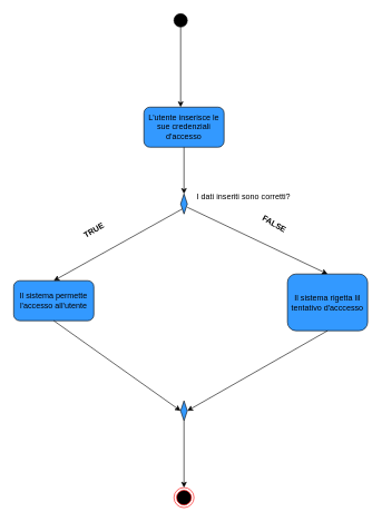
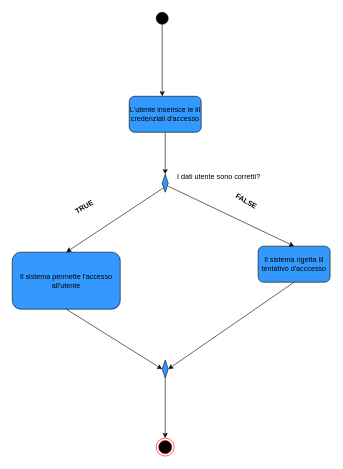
  <mxCell id="0" />
  <mxCell id="1" parent="0" />
  <mxCell id="2" value="" style="ellipse;html=1;shape=endState;fillColor=#000000;strokeColor=#ff0000;" vertex="1" parent="1"><mxGeometry x="260" y="730" width="30" height="30" as="geometry" /></mxCell>
  <mxCell id="3" value="" style="ellipse;whiteSpace=wrap;html=1;aspect=fixed;strokeColor=#000000;fillColor=#000000;" vertex="1" parent="1"><mxGeometry x="260" y="20" width="20" height="20" as="geometry" /></mxCell>
- <mxCell id="4" value="L'utente inserisce le sue credenziali d'accesso" style="rounded=1;whiteSpace=wrap;html=1;strokeColor=#000000;fillColor=#3399FF;" vertex="1" parent="1"><mxGeometry x="215" y="160" width="120" height="60" as="geometry" /></mxCell>
- <mxCell id="5" value="Il sistema permette l'accesso all'utente" style="rounded=1;whiteSpace=wrap;html=1;strokeColor=#000000;fillColor=#3399FF;" vertex="1" parent="1"><mxGeometry x="20" y="420" width="120" height="60" as="geometry" /></mxCell>
- <mxCell id="6" value="Il sistema rigetta lil tentativo d'acccesso" style="rounded=1;whiteSpace=wrap;html=1;strokeColor=#000000;fillColor=#3399FF;" vertex="1" parent="1"><mxGeometry x="430" y="410" width="120" height="85" as="geometry" /></mxCell>
+ <mxCell id="4" value="L'utente inserisce le lil credenziali d'accesso" style="rounded=1;whiteSpace=wrap;html=1;strokeColor=#000000;fillColor=#3399FF;" vertex="1" parent="1"><mxGeometry x="215" y="160" width="120" height="60" as="geometry" /></mxCell>
+ <mxCell id="5" value="Il sistema permette l'accesso all'utente" style="rounded=1;whiteSpace=wrap;html=1;strokeColor=#000000;fillColor=#3399FF;" vertex="1" parent="1"><mxGeometry x="20" y="420" width="180" height="95" as="geometry" /></mxCell>
+ <mxCell id="6" value="Il sistema rigetta lil tentativo d'acccesso" style="rounded=1;whiteSpace=wrap;html=1;strokeColor=#000000;fillColor=#3399FF;" vertex="1" parent="1"><mxGeometry x="430" y="410" width="120" height="60" as="geometry" /></mxCell>
  <mxCell id="7" value="" style="rhombus;whiteSpace=wrap;html=1;strokeColor=#000000;fontColor=#fbfbfb;fillColor=#3399FF;" vertex="1" parent="1"><mxGeometry x="270" y="290" width="10" height="30" as="geometry" /></mxCell>
  <mxCell id="8" value="" style="endArrow=classic;html=1;rounded=0;fontColor=#fbfbfb;exitX=0.5;exitY=1;exitDx=0;exitDy=0;entryX=0.5;entryY=0;entryDx=0;entryDy=0;" edge="1" parent="1" source="4" target="7"><mxGeometry width="50" height="50" relative="1" as="geometry"><mxPoint x="260" y="380" as="sourcePoint" /><mxPoint x="310" y="330" as="targetPoint" /></mxGeometry></mxCell>
  <mxCell id="9" value="" style="rhombus;whiteSpace=wrap;html=1;strokeColor=#000000;fontColor=#fbfbfb;fillColor=#3399FF;" vertex="1" parent="1"><mxGeometry x="270" y="600" width="10" height="30" as="geometry" /></mxCell>
  <mxCell id="10" value="" style="endArrow=classic;html=1;rounded=0;fontColor=#fbfbfb;exitX=0.5;exitY=1;exitDx=0;exitDy=0;entryX=0;entryY=0.5;entryDx=0;entryDy=0;" edge="1" parent="1" source="5" target="9"><mxGeometry width="50" height="50" relative="1" as="geometry"><mxPoint x="260" y="580" as="sourcePoint" /><mxPoint x="310" y="530" as="targetPoint" /></mxGeometry></mxCell>
  <mxCell id="11" value="" style="endArrow=classic;html=1;rounded=0;fontColor=#fbfbfb;exitX=0.5;exitY=1;exitDx=0;exitDy=0;entryX=1;entryY=0.5;entryDx=0;entryDy=0;" edge="1" parent="1" source="6" target="9"><mxGeometry width="50" height="50" relative="1" as="geometry"><mxPoint x="260" y="580" as="sourcePoint" /><mxPoint x="310" y="530" as="targetPoint" /></mxGeometry></mxCell>
  <mxCell id="12" value="" style="endArrow=classic;html=1;rounded=0;fontColor=#fbfbfb;entryX=0.5;entryY=0;entryDx=0;entryDy=0;" edge="1" parent="1" target="6"><mxGeometry width="50" height="50" relative="1" as="geometry"><mxPoint x="280" y="310" as="sourcePoint" /><mxPoint x="310" y="530" as="targetPoint" /></mxGeometry></mxCell>
  <mxCell id="13" value="" style="endArrow=classic;html=1;rounded=0;fontColor=#fbfbfb;exitX=0;exitY=1;exitDx=0;exitDy=0;entryX=0.5;entryY=0;entryDx=0;entryDy=0;" edge="1" parent="1" source="7" target="5"><mxGeometry width="50" height="50" relative="1" as="geometry"><mxPoint x="260" y="580" as="sourcePoint" /><mxPoint x="310" y="530" as="targetPoint" /></mxGeometry></mxCell>
  <mxCell id="14" value="" style="endArrow=classic;html=1;rounded=0;fontColor=#fbfbfb;exitX=0.5;exitY=1;exitDx=0;exitDy=0;entryX=0.5;entryY=0;entryDx=0;entryDy=0;" edge="1" parent="1" source="9" target="2"><mxGeometry width="50" height="50" relative="1" as="geometry"><mxPoint x="260" y="600" as="sourcePoint" /><mxPoint x="310" y="550" as="targetPoint" /></mxGeometry></mxCell>
  <mxCell id="15" value="" style="endArrow=classic;html=1;rounded=0;fontColor=#fbfbfb;" edge="1" parent="1"><mxGeometry width="50" height="50" relative="1" as="geometry"><mxPoint x="270" y="40" as="sourcePoint" /><mxPoint x="270" y="160" as="targetPoint" /></mxGeometry></mxCell>
- <mxCell id="16" value="&lt;font color=&quot;#000000&quot;&gt;I dati inseriti sono corretti?&lt;/font&gt;" style="text;html=1;align=center;verticalAlign=middle;resizable=0;points=[];autosize=1;strokeColor=none;fillColor=none;fontColor=#fbfbfb;" vertex="1" parent="1"><mxGeometry x="284" y="280" width="160" height="30" as="geometry" /></mxCell>
+ <mxCell id="16" value="&lt;font color=&quot;#000000&quot;&gt;I dati utente sono corretti?&lt;/font&gt;" style="text;html=1;align=center;verticalAlign=middle;resizable=0;points=[];autosize=1;strokeColor=none;fillColor=none;fontColor=#fbfbfb;" vertex="1" parent="1"><mxGeometry x="284" y="280" width="160" height="30" as="geometry" /></mxCell>
  <mxCell id="17" value="&lt;b&gt;TRUE&lt;/b&gt;" style="text;html=1;align=center;verticalAlign=middle;resizable=0;points=[];autosize=1;strokeColor=none;fillColor=none;fontColor=#000000;rotation=-30;" vertex="1" parent="1"><mxGeometry x="110" y="330" width="60" height="30" as="geometry" /></mxCell>
  <mxCell id="18" value="&lt;b&gt;FALSE&lt;/b&gt;" style="text;html=1;align=center;verticalAlign=middle;resizable=0;points=[];autosize=1;strokeColor=none;fillColor=none;fontColor=#000000;rotation=30;" vertex="1" parent="1"><mxGeometry x="380" y="320" width="60" height="30" as="geometry" /></mxCell>
